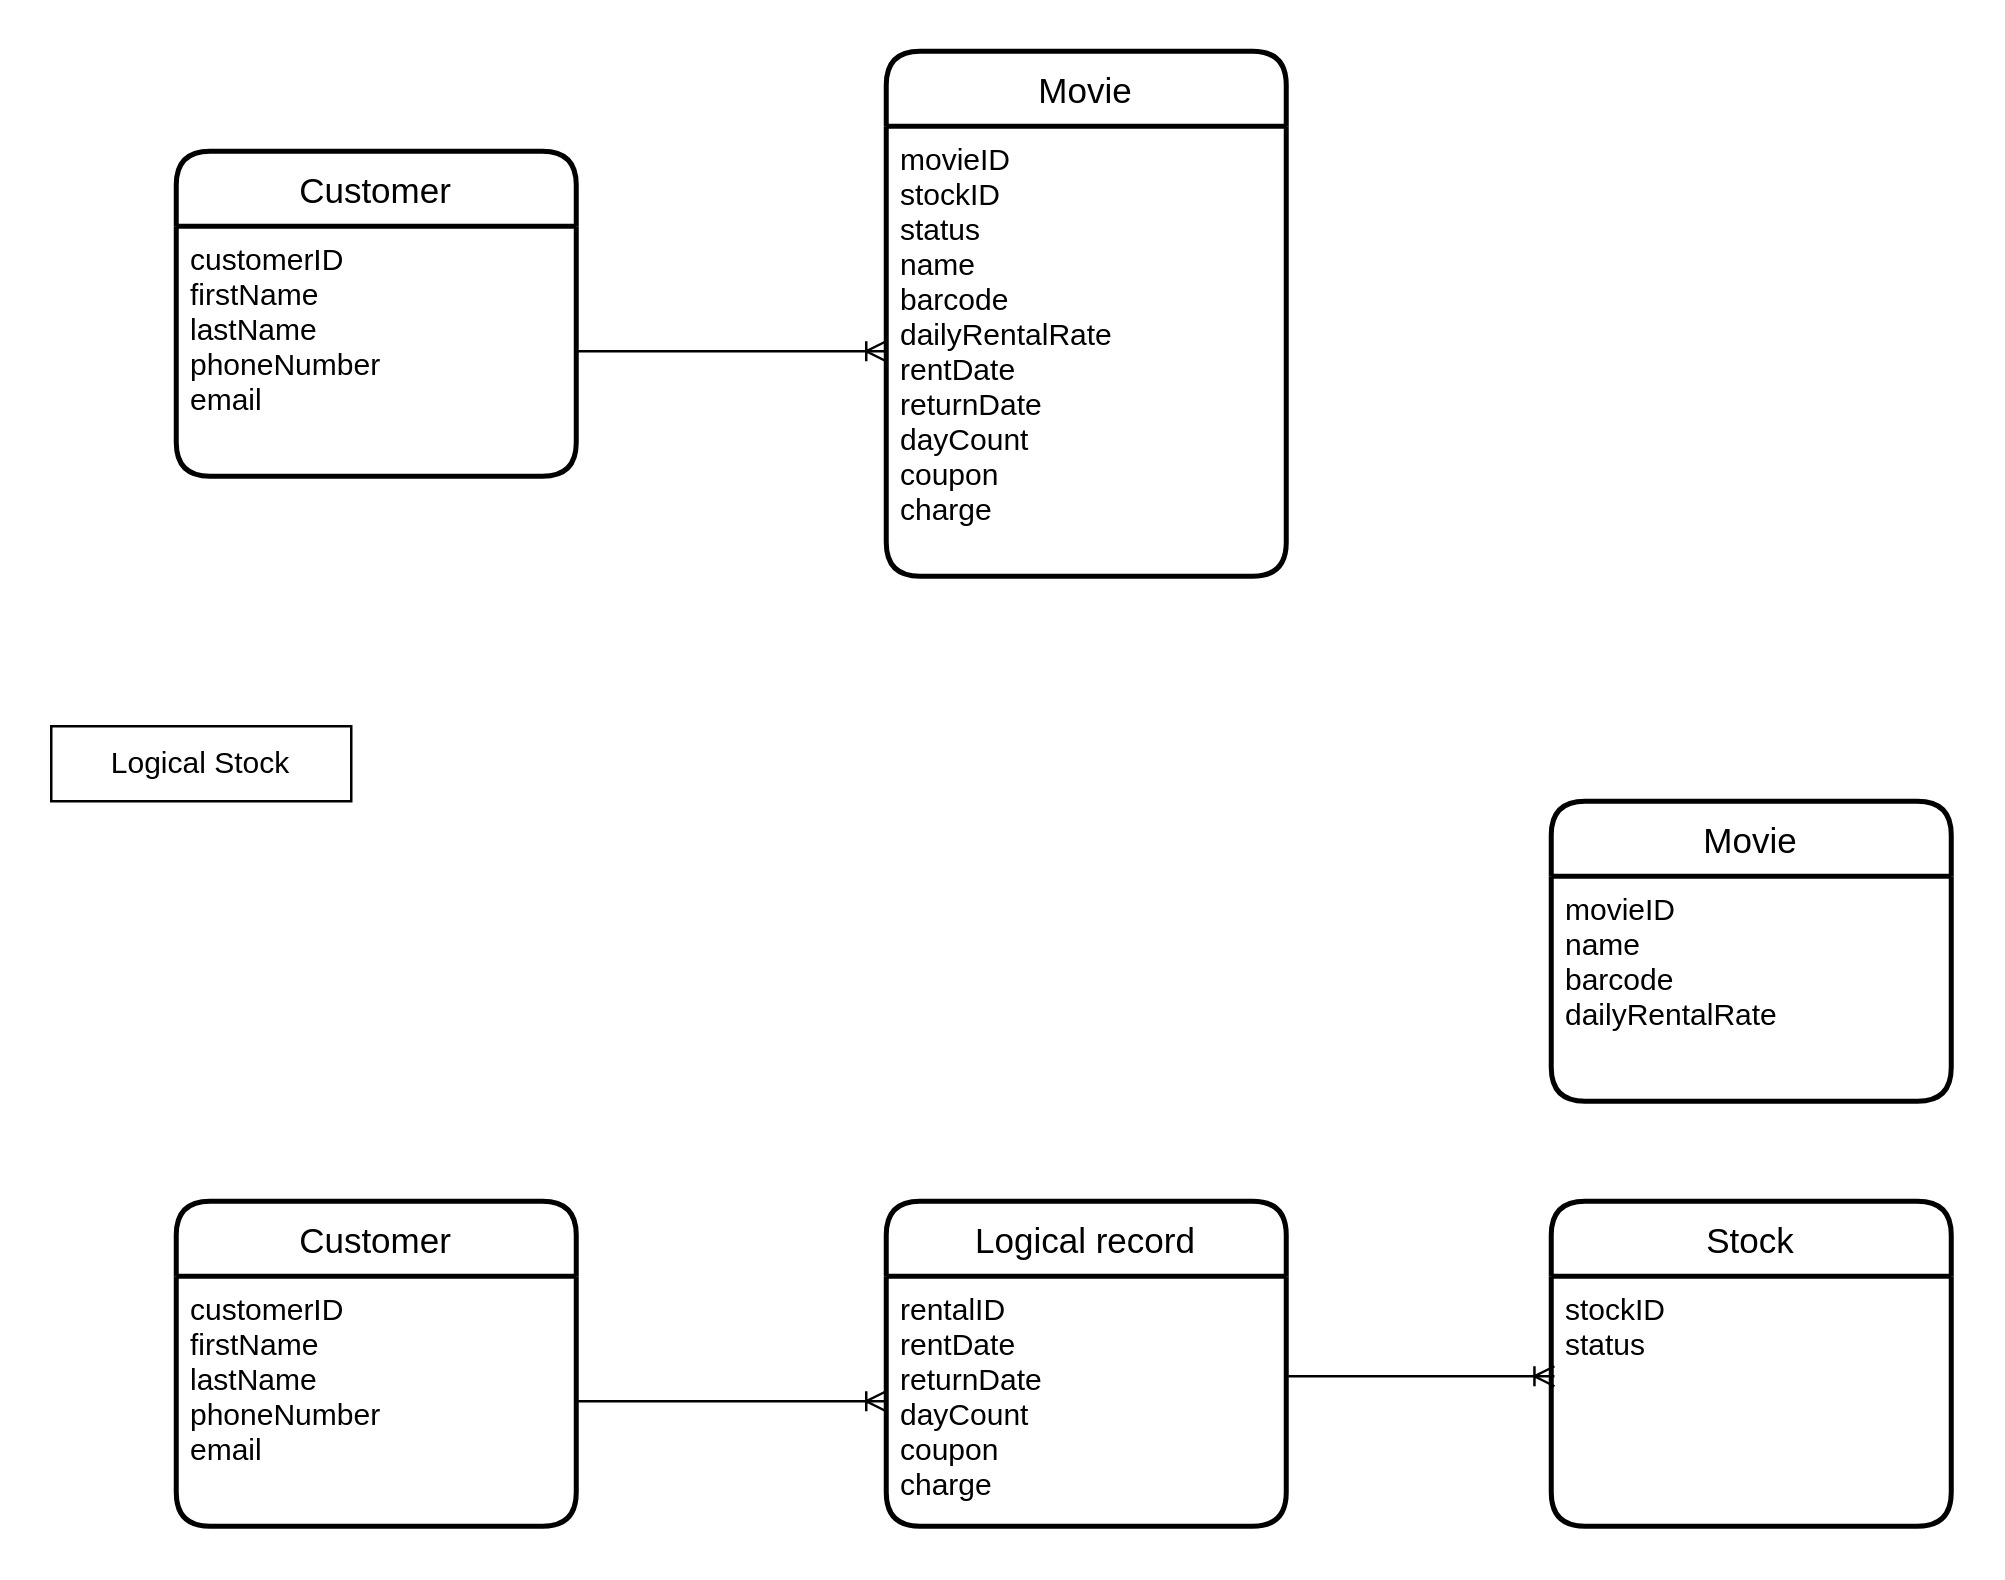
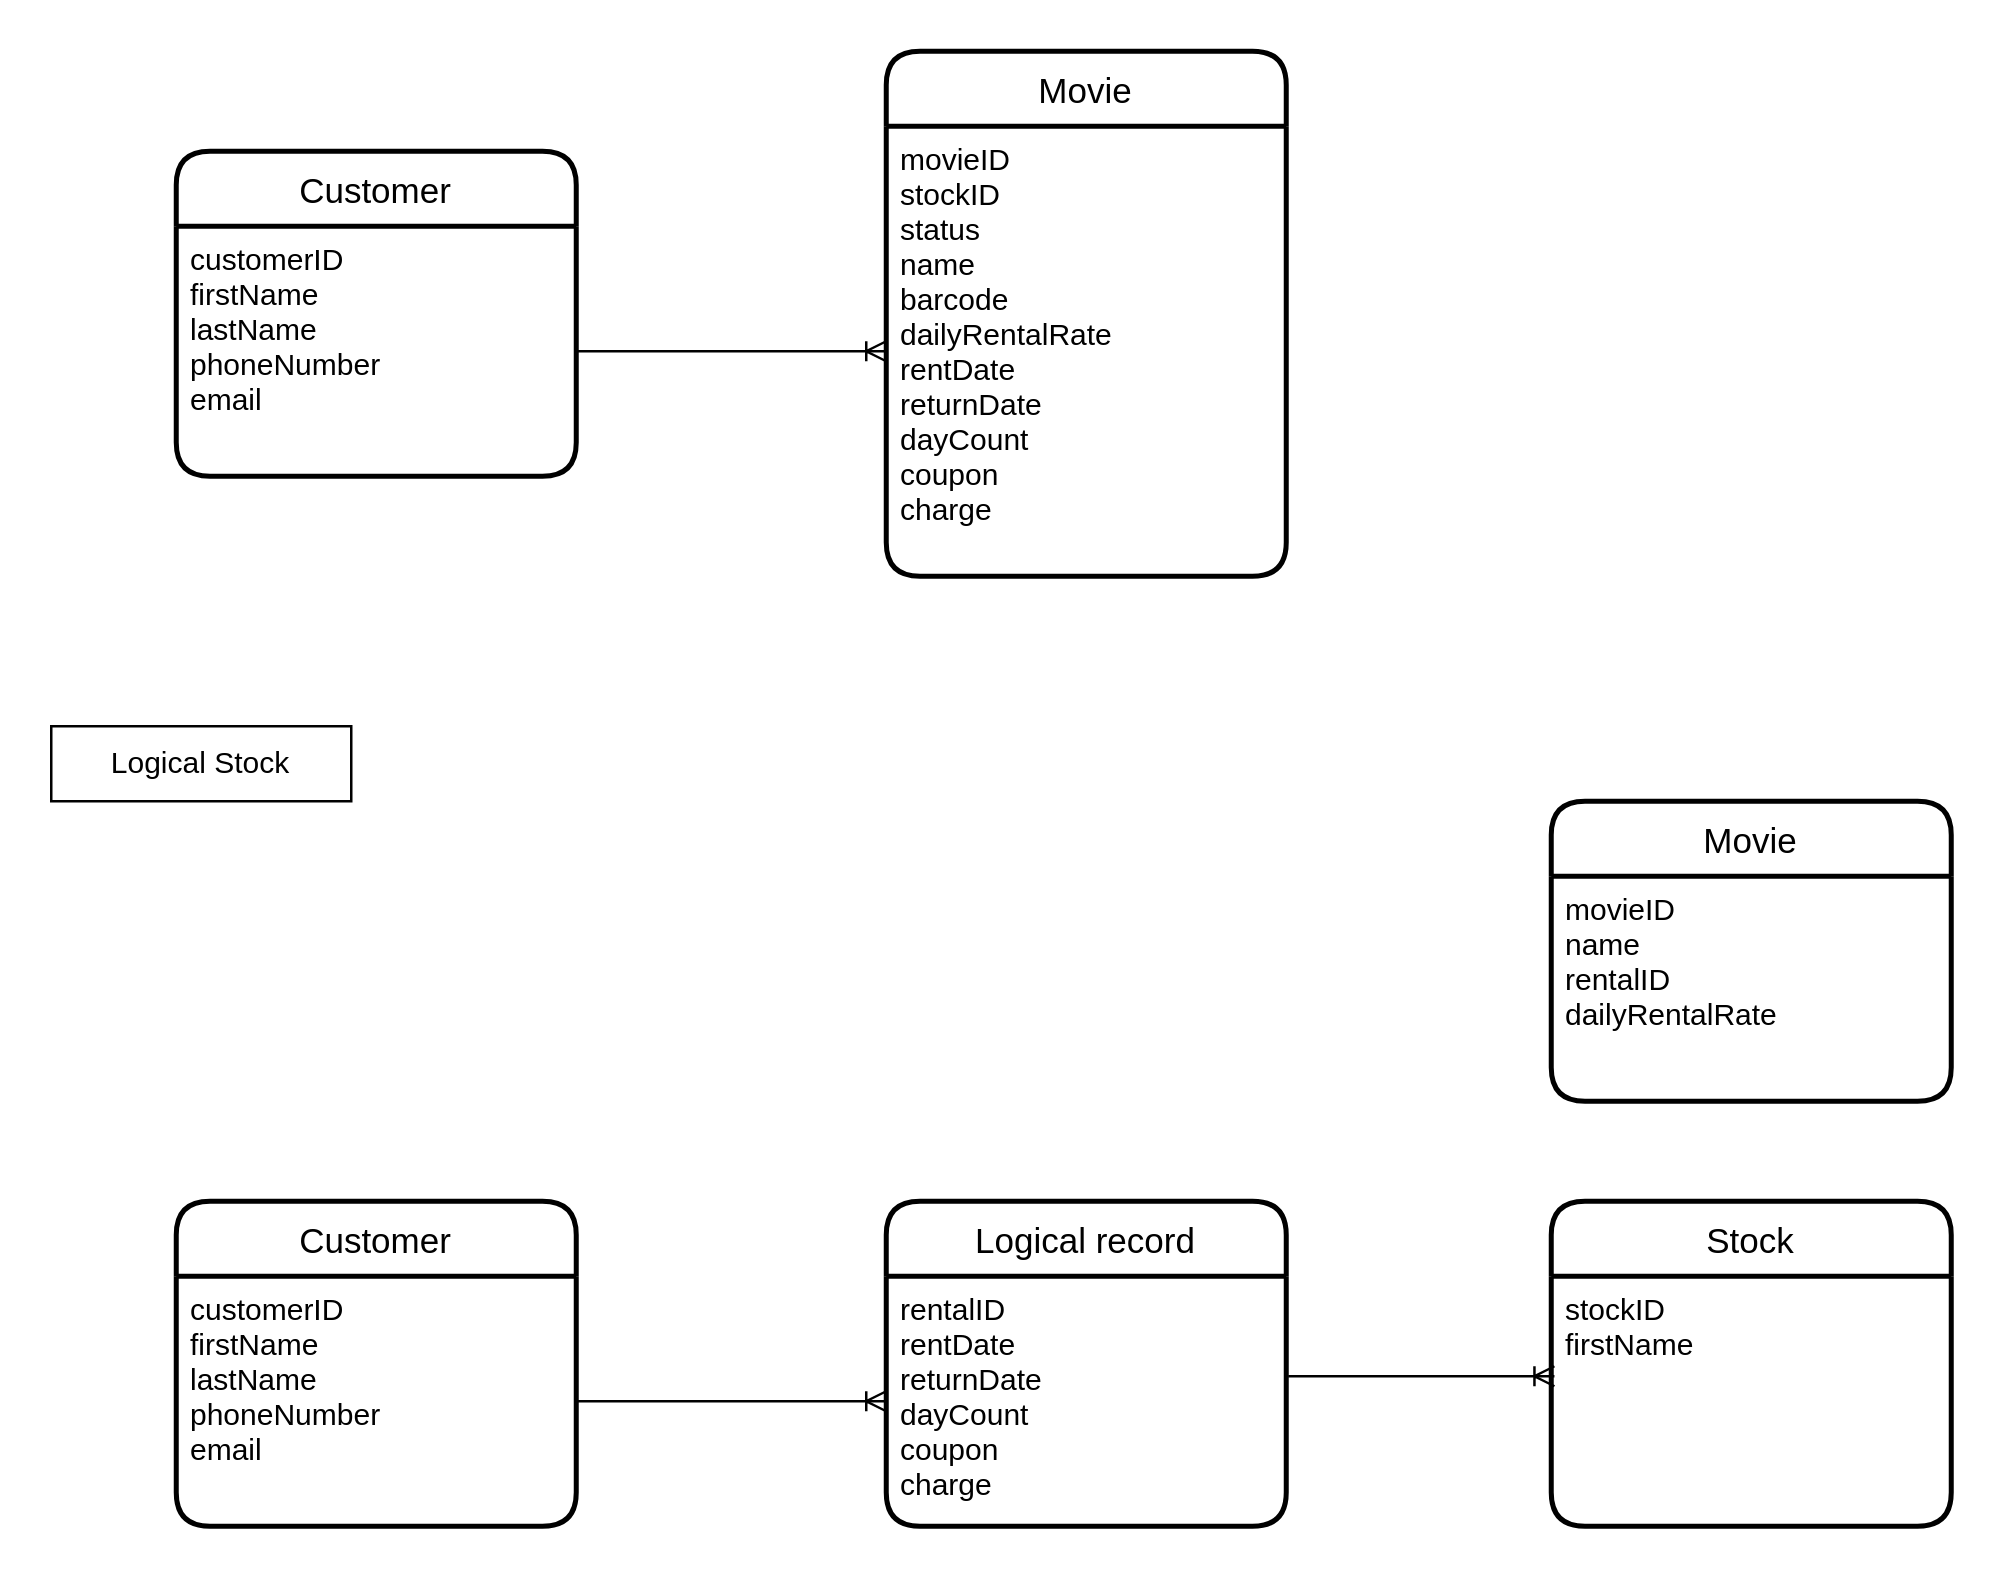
  <mxCell id="0" />
  <mxCell id="1" parent="0" />
  <mxCell id="2" value="Customer" style="swimlane;childLayout=stackLayout;horizontal=1;startSize=30;horizontalStack=0;rounded=1;fontSize=14;fontStyle=0;strokeWidth=2;resizeParent=0;resizeLast=1;shadow=0;dashed=0;align=center;" parent="1" vertex="1"><mxGeometry x="70" y="60" width="160" height="130" as="geometry" /></mxCell>
  <mxCell id="3" value="customerID&#10;firstName&#10;lastName&#10;phoneNumber&#10;email" style="align=left;strokeColor=none;fillColor=none;spacingLeft=4;fontSize=12;verticalAlign=top;resizable=0;rotatable=0;part=1;" parent="2" vertex="1"><mxGeometry y="30" width="160" height="100" as="geometry" /></mxCell>
  <mxCell id="4" value="Movie" style="swimlane;childLayout=stackLayout;horizontal=1;startSize=30;horizontalStack=0;rounded=1;fontSize=14;fontStyle=0;strokeWidth=2;resizeParent=0;resizeLast=1;shadow=0;dashed=0;align=center;" parent="1" vertex="1"><mxGeometry x="354" y="20" width="160" height="210" as="geometry" /></mxCell>
  <mxCell id="5" value="movieID&#10;stockID&#10;status&#10;name&#10;barcode&#10;dailyRentalRate&#10;rentDate&#10;returnDate&#10;dayCount&#10;coupon&#10;charge" style="align=left;strokeColor=none;fillColor=none;spacingLeft=4;fontSize=12;verticalAlign=top;resizable=0;rotatable=0;part=1;" parent="4" vertex="1"><mxGeometry y="30" width="160" height="180" as="geometry" /></mxCell>
  <mxCell id="6" value="" style="edgeStyle=entityRelationEdgeStyle;fontSize=12;html=1;endArrow=ERoneToMany;rounded=0;exitX=1;exitY=0.5;exitDx=0;exitDy=0;entryX=0;entryY=0.5;entryDx=0;entryDy=0;" parent="1" source="3" target="5" edge="1"><mxGeometry width="100" height="100" relative="1" as="geometry"><mxPoint x="240" y="190" as="sourcePoint" /><mxPoint x="340" y="90" as="targetPoint" /></mxGeometry></mxCell>
  <mxCell id="7" value="Logical Stock" style="rounded=0;whiteSpace=wrap;html=1;" vertex="1" parent="1"><mxGeometry y="290" width="120" height="30" as="geometry" x="20" /></mxCell>
  <mxCell id="8" value="Movie" style="swimlane;childLayout=stackLayout;horizontal=1;startSize=30;horizontalStack=0;rounded=1;fontSize=14;fontStyle=0;strokeWidth=2;resizeParent=0;resizeLast=1;shadow=0;dashed=0;align=center;" vertex="1" parent="1"><mxGeometry x="620" y="320" width="160" height="120" as="geometry" /></mxCell>
- <mxCell id="9" value="movieID&#10;name&#10;barcode&#10;dailyRentalRate" style="align=left;strokeColor=none;fillColor=none;spacingLeft=4;fontSize=12;verticalAlign=top;resizable=0;rotatable=0;part=1;" vertex="1" parent="8"><mxGeometry y="30" width="160" height="90" as="geometry" /></mxCell>
+ <mxCell id="9" value="movieID&#10;name&#10;rentalID&#10;dailyRentalRate" style="align=left;strokeColor=none;fillColor=none;spacingLeft=4;fontSize=12;verticalAlign=top;resizable=0;rotatable=0;part=1;" vertex="1" parent="8"><mxGeometry y="30" width="160" height="90" as="geometry" /></mxCell>
  <mxCell id="10" value="Stock" style="swimlane;childLayout=stackLayout;horizontal=1;startSize=30;horizontalStack=0;rounded=1;fontSize=14;fontStyle=0;strokeWidth=2;resizeParent=0;resizeLast=1;shadow=0;dashed=0;align=center;" vertex="1" parent="1"><mxGeometry x="620" y="480" width="160" height="130" as="geometry" /></mxCell>
- <mxCell id="11" value="stockID&#10;status" style="align=left;strokeColor=none;fillColor=none;spacingLeft=4;fontSize=12;verticalAlign=top;resizable=0;rotatable=0;part=1;" vertex="1" parent="10"><mxGeometry y="30" width="160" height="100" as="geometry" /></mxCell>
+ <mxCell id="11" value="stockID&#10;firstName" style="align=left;strokeColor=none;fillColor=none;spacingLeft=4;fontSize=12;verticalAlign=top;resizable=0;rotatable=0;part=1;" vertex="1" parent="10"><mxGeometry y="30" width="160" height="100" as="geometry" /></mxCell>
  <mxCell id="12" value="Customer" style="swimlane;childLayout=stackLayout;horizontal=1;startSize=30;horizontalStack=0;rounded=1;fontSize=14;fontStyle=0;strokeWidth=2;resizeParent=0;resizeLast=1;shadow=0;dashed=0;align=center;" vertex="1" parent="1"><mxGeometry x="70" y="480" width="160" height="130" as="geometry" /></mxCell>
  <mxCell id="13" value="customerID&#10;firstName&#10;lastName&#10;phoneNumber&#10;email" style="align=left;strokeColor=none;fillColor=none;spacingLeft=4;fontSize=12;verticalAlign=top;resizable=0;rotatable=0;part=1;" vertex="1" parent="12"><mxGeometry y="30" width="160" height="100" as="geometry" /></mxCell>
  <mxCell id="14" value="Logical record" style="swimlane;childLayout=stackLayout;horizontal=1;startSize=30;horizontalStack=0;rounded=1;fontSize=14;fontStyle=0;strokeWidth=2;resizeParent=0;resizeLast=1;shadow=0;dashed=0;align=center;" vertex="1" parent="1"><mxGeometry x="354" y="480" width="160" height="130" as="geometry" /></mxCell>
  <mxCell id="15" value="rentalID&#10;rentDate&#10;returnDate&#10;dayCount&#10;coupon&#10;charge" style="align=left;strokeColor=none;fillColor=none;spacingLeft=4;fontSize=12;verticalAlign=top;resizable=0;rotatable=0;part=1;" vertex="1" parent="14"><mxGeometry y="30" width="160" height="100" as="geometry" /></mxCell>
  <mxCell id="16" value="" style="edgeStyle=entityRelationEdgeStyle;fontSize=12;html=1;endArrow=ERoneToMany;rounded=0;exitX=1.005;exitY=0.4;exitDx=0;exitDy=0;exitPerimeter=0;entryX=0.008;entryY=0.4;entryDx=0;entryDy=0;entryPerimeter=0;" edge="1" parent="1" source="15" target="11"><mxGeometry width="100" height="100" relative="1" as="geometry"><mxPoint x="520" y="610" as="sourcePoint" /><mxPoint x="620" y="510" as="targetPoint" /></mxGeometry></mxCell>
  <mxCell id="17" value="" style="edgeStyle=entityRelationEdgeStyle;fontSize=12;html=1;endArrow=ERoneToMany;rounded=0;exitX=1;exitY=0.5;exitDx=0;exitDy=0;entryX=0;entryY=0.5;entryDx=0;entryDy=0;" edge="1" parent="1" source="13" target="15"><mxGeometry width="100" height="100" relative="1" as="geometry"><mxPoint x="240" y="610" as="sourcePoint" /><mxPoint x="340" y="510" as="targetPoint" /></mxGeometry></mxCell>
